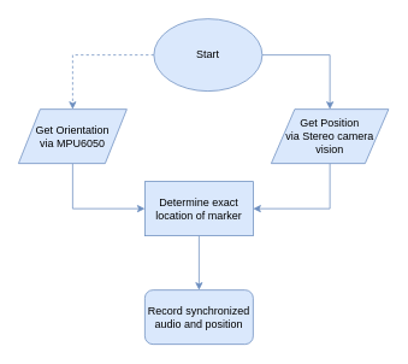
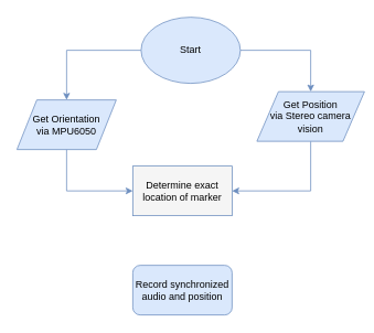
  <mxCell id="0" />
  <mxCell id="1" parent="0" />
- <mxCell id="2" style="edgeStyle=orthogonalEdgeStyle;rounded=0;orthogonalLoop=1;jettySize=auto;html=1;exitX=0;exitY=0.5;exitDx=0;exitDy=0;entryX=0.5;entryY=0;entryDx=0;entryDy=0;fillColor=#dae8fc;strokeColor=#6c8ebf;dashed=1;" edge="1" parent="1" source="4" target="6"><mxGeometry relative="1" as="geometry" /></mxCell>
+ <mxCell id="2" style="edgeStyle=orthogonalEdgeStyle;rounded=0;orthogonalLoop=1;jettySize=auto;html=1;exitX=0;exitY=0.5;exitDx=0;exitDy=0;entryX=0.5;entryY=0;entryDx=0;entryDy=0;fillColor=#dae8fc;strokeColor=#6c8ebf;" edge="1" parent="1" source="4" target="6"><mxGeometry relative="1" as="geometry" /></mxCell>
  <mxCell id="3" style="edgeStyle=orthogonalEdgeStyle;rounded=0;orthogonalLoop=1;jettySize=auto;html=1;fillColor=#dae8fc;strokeColor=#6c8ebf;" edge="1" parent="1" source="4" target="8"><mxGeometry relative="1" as="geometry" /></mxCell>
  <mxCell id="4" value="Start" style="ellipse;whiteSpace=wrap;html=1;fillColor=#dae8fc;strokeColor=#6c8ebf;" vertex="1" parent="1"><mxGeometry x="170" y="20" width="120" height="80" as="geometry" /></mxCell>
  <mxCell id="5" style="edgeStyle=orthogonalEdgeStyle;rounded=0;orthogonalLoop=1;jettySize=auto;html=1;exitX=0.5;exitY=1;exitDx=0;exitDy=0;entryX=0;entryY=0.5;entryDx=0;entryDy=0;fillColor=#dae8fc;strokeColor=#6c8ebf;" edge="1" parent="1" source="6" target="10"><mxGeometry relative="1" as="geometry" /></mxCell>
  <mxCell id="6" value="Get Orientation&lt;br&gt;via MPU6050" style="shape=parallelogram;perimeter=parallelogramPerimeter;whiteSpace=wrap;html=1;fillColor=#dae8fc;strokeColor=#6c8ebf;" vertex="1" parent="1"><mxGeometry x="20" y="120" width="120" height="60" as="geometry" /></mxCell>
  <mxCell id="7" style="edgeStyle=orthogonalEdgeStyle;rounded=0;orthogonalLoop=1;jettySize=auto;html=1;entryX=1;entryY=0.5;entryDx=0;entryDy=0;exitX=0.5;exitY=1;exitDx=0;exitDy=0;fillColor=#dae8fc;strokeColor=#6c8ebf;" edge="1" parent="1" source="8" target="10"><mxGeometry relative="1" as="geometry" /></mxCell>
- <mxCell id="8" value="Get Position&lt;br&gt;via Stereo camera vision" style="shape=parallelogram;perimeter=parallelogramPerimeter;whiteSpace=wrap;html=1;fillColor=#dae8fc;strokeColor=#6c8ebf;" vertex="1" parent="1"><mxGeometry x="300" y="120" width="130" height="60" as="geometry" /></mxCell>
- <mxCell id="9" value="" style="edgeStyle=orthogonalEdgeStyle;rounded=0;orthogonalLoop=1;jettySize=auto;html=1;fillColor=#dae8fc;strokeColor=#6c8ebf;" edge="1" parent="1" source="10" target="11"><mxGeometry relative="1" as="geometry" /></mxCell>
- <mxCell id="10" value="Determine exact location of marker" style="rounded=0;whiteSpace=wrap;html=1;fillColor=#dae8fc;strokeColor=#6c8ebf;" vertex="1" parent="1"><mxGeometry x="160" y="200" width="120" height="60" as="geometry" /></mxCell>
+ <mxCell id="8" value="Get Position&lt;br&gt;via Stereo camera vision" style="shape=parallelogram;perimeter=parallelogramPerimeter;whiteSpace=wrap;html=1;fillColor=#dae8fc;strokeColor=#6c8ebf;" vertex="1" parent="1"><mxGeometry x="310" y="110" width="130" height="60" as="geometry" /></mxCell>
+ <mxCell id="10" value="Determine exact location of marker" style="rounded=0;whiteSpace=wrap;html=1;fillColor=#f5f5f5;strokeColor=#6c8ebf;" vertex="1" parent="1"><mxGeometry x="160" y="200" width="120" height="60" as="geometry" /></mxCell>
  <mxCell id="11" value="Record synchronized audio and position" style="whiteSpace=wrap;html=1;fillColor=#dae8fc;strokeColor=#6c8ebf;rounded=1;" vertex="1" parent="1"><mxGeometry x="160" y="320" width="120" height="60" as="geometry" /></mxCell>
